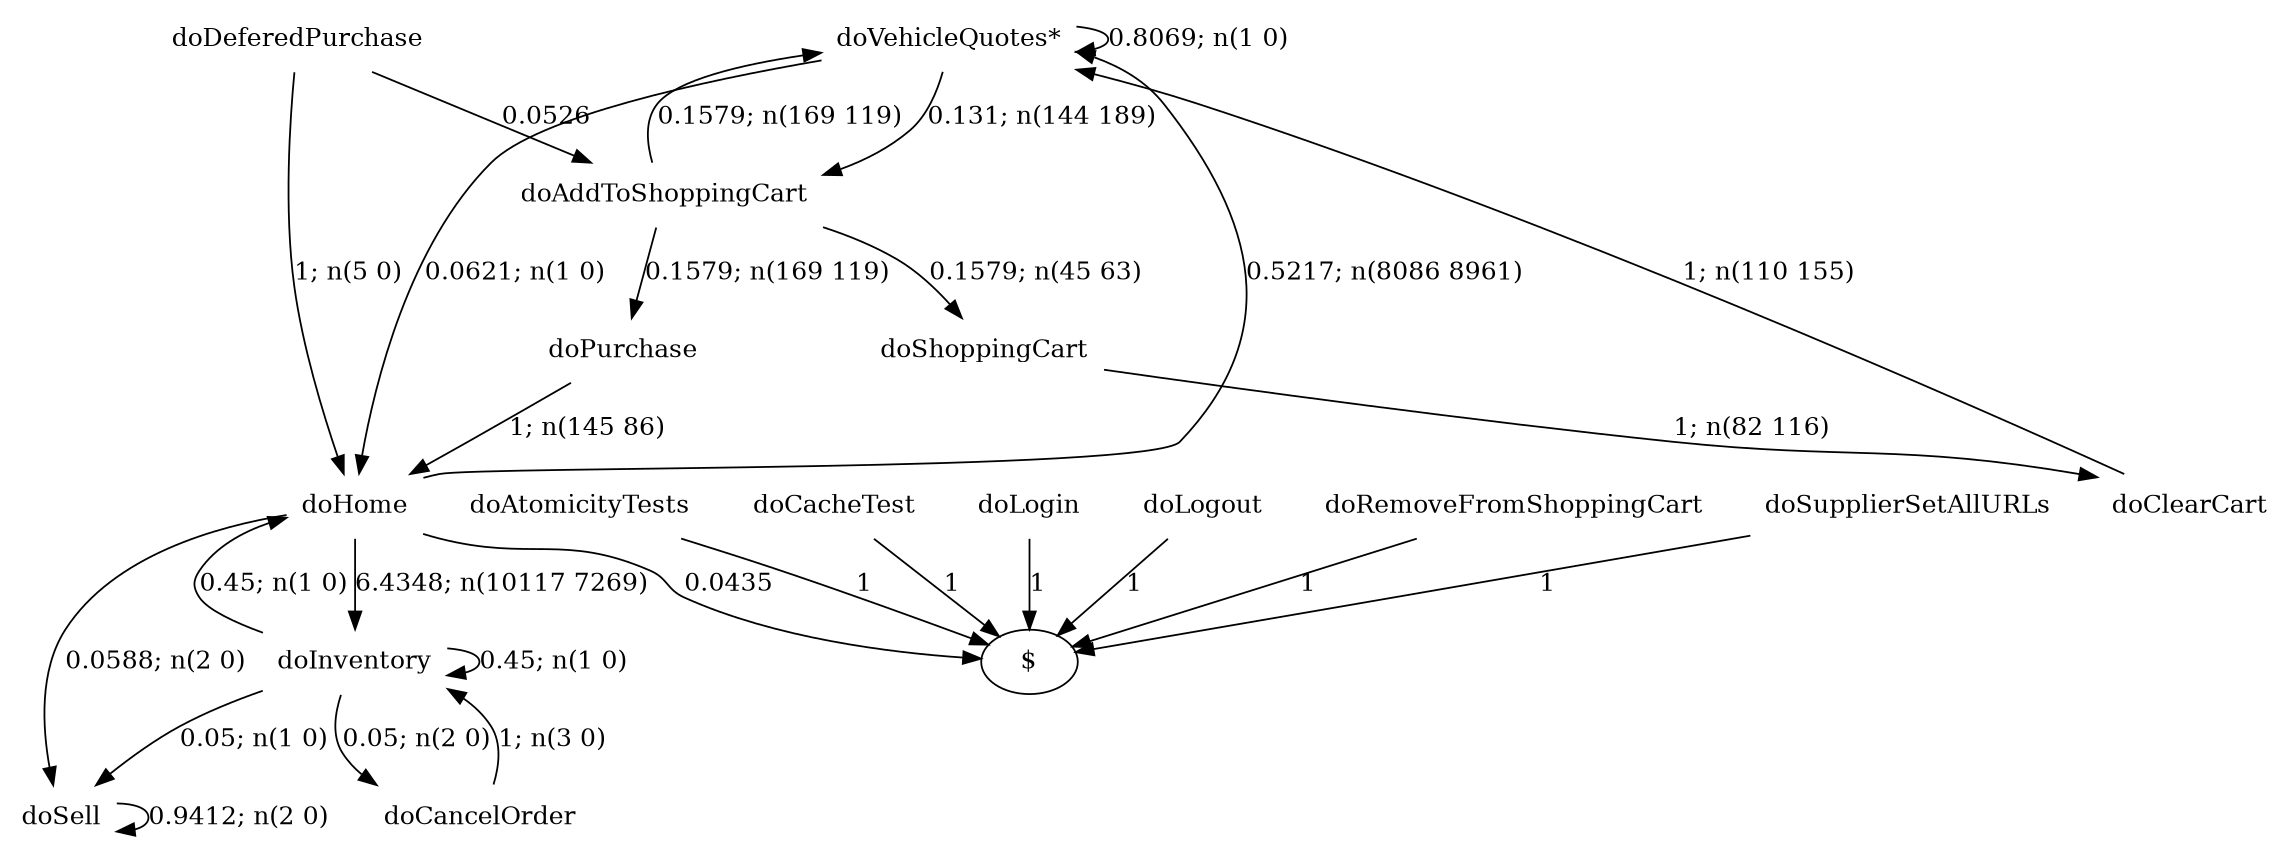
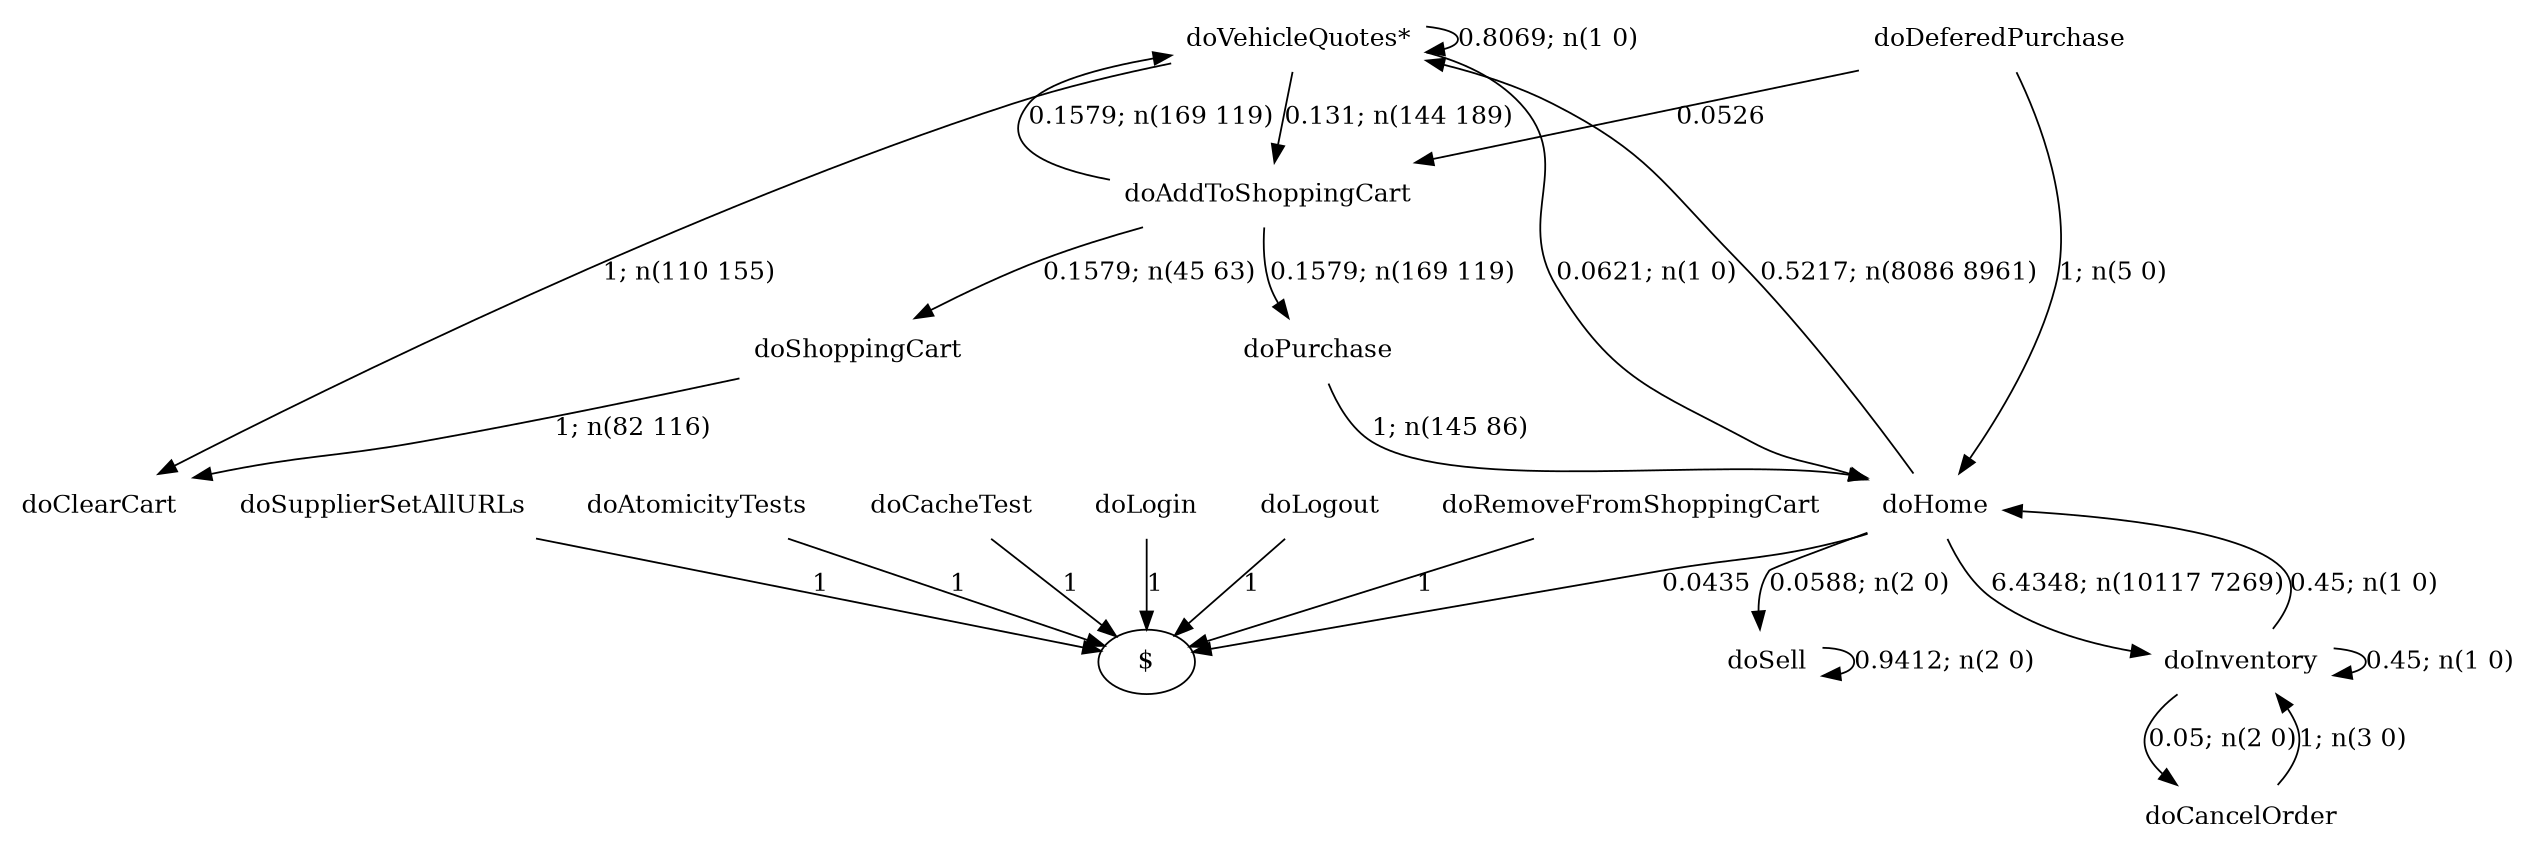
  digraph {
    node [shape=none]
    edge [style=solid]
    n1 [label="doVehicleQuotes*"]
    n2 [label=doAddToShoppingCart]
    n3 [label=doHome]
    n4 [label=doShoppingCart]
    n5 [label=doPurchase]
    "$" [shape=""]
    n7 [label=doInventory]
    n8 [label=doSell]
    n9 [label=doSupplierSetAllURLs]
    n10 [label=doAtomicityTests]
    n11 [label=doCacheTest]
    n12 [label=doLogin]
    n13 [label=doDeferedPurchase]
    n14 [label=doClearCart]
    n15 [label=doCancelOrder]
    n16 [label=doLogout]
    n17 [label=doRemoveFromShoppingCart]
    n1 -> n1 [label="0.8069; n(1 0)"]
    n1 -> n2 [label="0.131; n(144 189)"]
    n1 -> n3 [label="0.0621; n(1 0)"]
    n2 -> n1 [label="0.1579; n(169 119)"]
    n2 -> n4 [label="0.1579; n(45 63)"]
    n2 -> n5 [label="0.1579; n(169 119)"]
    n3 -> n1 [label="0.5217; n(8086 8961)"]
    n3 -> "$" [label=0.0435]
    n3 -> n7 [label="6.4348; n(10117 7269)"]
    n3 -> n8 [label="0.0588; n(2 0)"]
    n4 -> n14 [label="1; n(82 116)"]
    n5 -> n3 [label="1; n(145 86)"]
    n7 -> n3 [label="0.45; n(1 0)"]
    n7 -> n7 [label="0.45; n(1 0)"]
-   n7 -> n8 [label="0.05; n(1 0)"]
    n7 -> n15 [label="0.05; n(2 0)"]
    n8 -> n8 [label="0.9412; n(2 0)"]
    n9 -> "$" [label=1]
    n10 -> "$" [label=1]
    n11 -> "$" [label=1]
    n12 -> "$" [label=1]
    n13 -> n2 [label=0.0526]
    n13 -> n3 [label="1; n(5 0)"]
-   n14 -> n1 [label="1; n(110 155)"]
+   n1 -> n14 [label="1; n(110 155)"]
    n15 -> n7 [label="1; n(3 0)"]
    n16 -> "$" [label=1]
    n17 -> "$" [label=1]
  }
